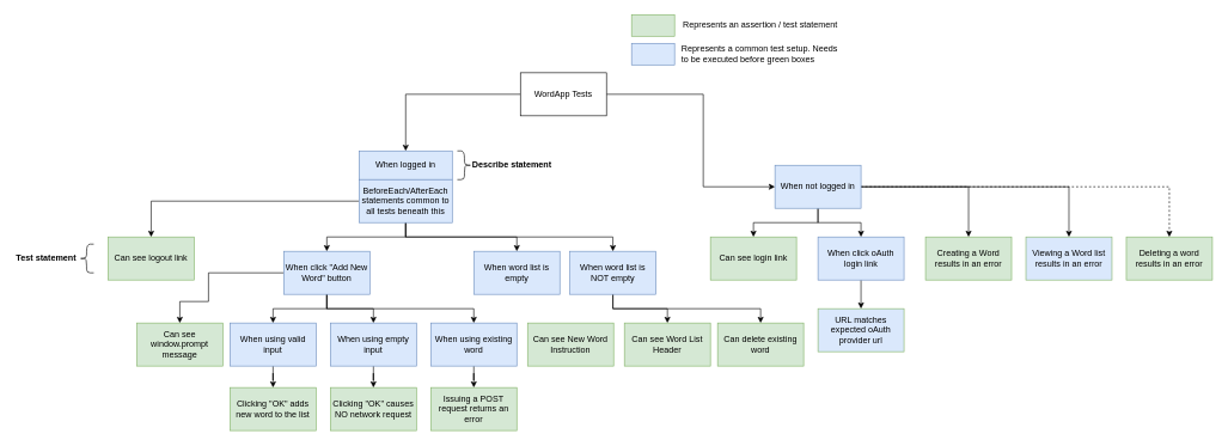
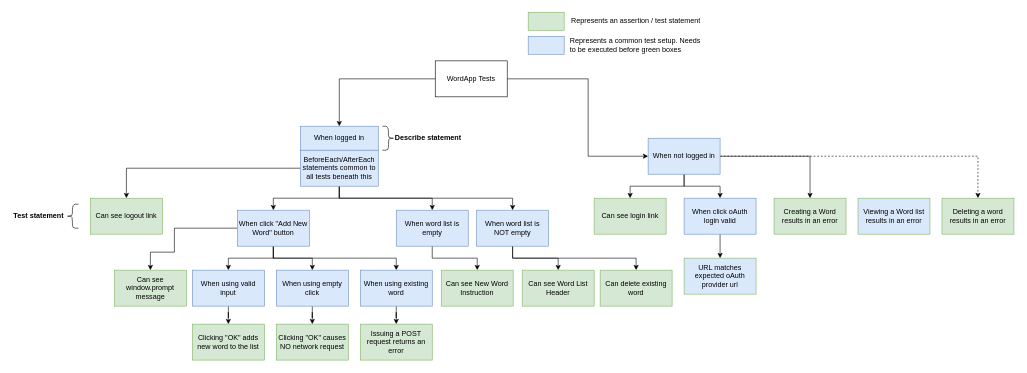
  <mxCell id="0" />
  <mxCell id="1" parent="0" />
  <mxCell id="2" value="" style="edgeStyle=orthogonalEdgeStyle;rounded=0;orthogonalLoop=1;jettySize=auto;html=1;" parent="1" source="4" target="8" edge="1"><mxGeometry relative="1" as="geometry" /></mxCell>
  <mxCell id="3" value="" style="edgeStyle=orthogonalEdgeStyle;rounded=0;orthogonalLoop=1;jettySize=auto;html=1;exitX=1;exitY=0.5;exitDx=0;exitDy=0;" parent="1" source="4" target="14" edge="1"><mxGeometry relative="1" as="geometry"><Array as="points"><mxPoint x="980" y="131" /></Array></mxGeometry></mxCell>
  <mxCell id="4" value="WordApp Tests" style="rounded=0;whiteSpace=wrap;html=1;" parent="1" vertex="1"><mxGeometry x="725" y="101" width="120" height="60" as="geometry" /></mxCell>
  <mxCell id="5" value="" style="edgeStyle=orthogonalEdgeStyle;rounded=0;orthogonalLoop=1;jettySize=auto;html=1;exitX=0.5;exitY=1;exitDx=0;exitDy=0;" parent="1" source="42" target="17" edge="1"><mxGeometry relative="1" as="geometry"><mxPoint x="410" y="400" as="sourcePoint" /></mxGeometry></mxCell>
  <mxCell id="6" value="" style="edgeStyle=orthogonalEdgeStyle;rounded=0;orthogonalLoop=1;jettySize=auto;html=1;exitX=0.5;exitY=1;exitDx=0;exitDy=0;entryX=0.5;entryY=0;entryDx=0;entryDy=0;" parent="1" source="42" target="51" edge="1"><mxGeometry relative="1" as="geometry"><mxPoint x="440" y="400" as="sourcePoint" /><mxPoint x="530" y="450" as="targetPoint" /><Array as="points"><mxPoint x="455" y="430" /><mxPoint x="520" y="430" /></Array></mxGeometry></mxCell>
  <mxCell id="7" style="edgeStyle=orthogonalEdgeStyle;rounded=0;orthogonalLoop=1;jettySize=auto;html=1;exitX=0;exitY=0.5;exitDx=0;exitDy=0;" parent="1" source="38" target="24" edge="1"><mxGeometry relative="1" as="geometry" /></mxCell>
  <mxCell id="8" value="When logged in" style="whiteSpace=wrap;html=1;rounded=0;fillColor=#dae8fc;strokeColor=#6c8ebf;" parent="1" vertex="1"><mxGeometry x="500" y="210" width="130" height="40" as="geometry" /></mxCell>
  <mxCell id="9" value="" style="edgeStyle=orthogonalEdgeStyle;rounded=0;orthogonalLoop=1;jettySize=auto;html=1;" parent="1" source="14" target="20" edge="1"><mxGeometry relative="1" as="geometry" /></mxCell>
  <mxCell id="10" value="" style="edgeStyle=orthogonalEdgeStyle;rounded=0;orthogonalLoop=1;jettySize=auto;html=1;" parent="1" source="14" target="22" edge="1"><mxGeometry relative="1" as="geometry" /></mxCell>
  <mxCell id="11" value="" style="edgeStyle=orthogonalEdgeStyle;rounded=0;orthogonalLoop=1;jettySize=auto;html=1;" parent="1" source="14" target="25" edge="1"><mxGeometry relative="1" as="geometry" /></mxCell>
- <mxCell id="12" style="edgeStyle=orthogonalEdgeStyle;rounded=0;orthogonalLoop=1;jettySize=auto;html=1;entryX=0.5;entryY=0;entryDx=0;entryDy=0;" parent="1" source="14" target="26" edge="1"><mxGeometry relative="1" as="geometry" /></mxCell>
  <mxCell id="13" style="edgeStyle=orthogonalEdgeStyle;rounded=0;orthogonalLoop=1;jettySize=auto;html=1;dashed=1;" parent="1" source="14" target="27" edge="1"><mxGeometry relative="1" as="geometry" /></mxCell>
  <mxCell id="14" value="When not logged in" style="whiteSpace=wrap;html=1;rounded=0;fillColor=#dae8fc;strokeColor=#6c8ebf;" parent="1" vertex="1"><mxGeometry x="1080" y="230" width="120" height="60" as="geometry" /></mxCell>
  <mxCell id="15" value="Can see window.prompt message" style="whiteSpace=wrap;html=1;rounded=0;fillColor=#d5e8d4;strokeColor=#82b366;" parent="1" vertex="1"><mxGeometry x="190" y="450" width="120" height="60" as="geometry" /></mxCell>
  <mxCell id="16" value="" style="edgeStyle=orthogonalEdgeStyle;rounded=0;orthogonalLoop=1;jettySize=auto;html=1;" parent="1" source="17" target="18" edge="1"><mxGeometry relative="1" as="geometry" /></mxCell>
  <mxCell id="17" value="When using valid input" style="whiteSpace=wrap;html=1;rounded=0;fillColor=#dae8fc;strokeColor=#6c8ebf;" parent="1" vertex="1"><mxGeometry x="320" y="450" width="120" height="60" as="geometry" /></mxCell>
  <mxCell id="18" value="Clicking &quot;OK&quot; adds new word to the list" style="whiteSpace=wrap;html=1;rounded=0;fillColor=#d5e8d4;strokeColor=#82b366;" parent="1" vertex="1"><mxGeometry x="320" y="540" width="120" height="60" as="geometry" /></mxCell>
  <mxCell id="19" value="Clicking &quot;OK&quot; causes NO network request" style="whiteSpace=wrap;html=1;rounded=0;fillColor=#d5e8d4;strokeColor=#82b366;" parent="1" vertex="1"><mxGeometry x="460" y="540" width="120" height="60" as="geometry" /></mxCell>
  <mxCell id="20" value="Can see login link" style="whiteSpace=wrap;html=1;rounded=0;fillColor=#d5e8d4;strokeColor=#82b366;" parent="1" vertex="1"><mxGeometry x="990" y="330" width="120" height="60" as="geometry" /></mxCell>
  <mxCell id="21" value="" style="edgeStyle=orthogonalEdgeStyle;rounded=0;orthogonalLoop=1;jettySize=auto;html=1;" parent="1" source="22" target="23" edge="1"><mxGeometry relative="1" as="geometry" /></mxCell>
- <mxCell id="22" value="When click oAuth login link" style="whiteSpace=wrap;html=1;rounded=0;fillColor=#dae8fc;strokeColor=#6c8ebf;" parent="1" vertex="1"><mxGeometry x="1140" y="330" width="120" height="60" as="geometry" /></mxCell>
+ <mxCell id="22" value="When click oAuth login valid" style="whiteSpace=wrap;html=1;rounded=0;fillColor=#dae8fc;strokeColor=#6c8ebf;" parent="1" vertex="1"><mxGeometry x="1140" y="330" width="120" height="60" as="geometry" /></mxCell>
  <mxCell id="23" value="URL matches expected oAuth provider url" style="whiteSpace=wrap;html=1;rounded=0;fillColor=#dae8fc;strokeColor=#82b366;" parent="1" vertex="1"><mxGeometry x="1140" y="430" width="120" height="60" as="geometry" /></mxCell>
  <mxCell id="24" value="Can see logout link" style="whiteSpace=wrap;html=1;rounded=0;fillColor=#d5e8d4;strokeColor=#82b366;" parent="1" vertex="1"><mxGeometry x="150" y="330" width="120" height="60" as="geometry" /></mxCell>
  <mxCell id="25" value="Creating a Word results in an error" style="whiteSpace=wrap;html=1;rounded=0;fillColor=#d5e8d4;strokeColor=#82b366;" parent="1" vertex="1"><mxGeometry x="1290" y="330" width="120" height="60" as="geometry" /></mxCell>
  <mxCell id="26" value="Viewing a Word list results in an error" style="whiteSpace=wrap;html=1;rounded=0;fillColor=#dae8fc;strokeColor=#82b366;" parent="1" vertex="1"><mxGeometry x="1430" y="330" width="120" height="60" as="geometry" /></mxCell>
  <mxCell id="27" value="Deleting a word results in an error" style="whiteSpace=wrap;html=1;rounded=0;fillColor=#d5e8d4;strokeColor=#82b366;" parent="1" vertex="1"><mxGeometry x="1570" y="330" width="120" height="60" as="geometry" /></mxCell>
  <mxCell id="28" value="" style="rounded=0;whiteSpace=wrap;html=1;fillColor=#d5e8d4;strokeColor=#82b366;" parent="1" vertex="1"><mxGeometry x="880" width="60" height="30" as="geometry" y="20" /></mxCell>
  <mxCell id="29" value="" style="rounded=0;whiteSpace=wrap;html=1;fillColor=#dae8fc;strokeColor=#6c8ebf;" parent="1" vertex="1"><mxGeometry x="880" y="60" width="60" height="30" as="geometry" /></mxCell>
  <mxCell id="30" value="Represents a common test setup. Needs to be executed before green boxes" style="text;html=1;strokeColor=none;fillColor=none;align=left;verticalAlign=middle;whiteSpace=wrap;rounded=0;" parent="1" vertex="1"><mxGeometry x="948" y="65" width="230" height="20" as="geometry" /></mxCell>
  <mxCell id="31" value="Represents an assertion / test statement" style="text;html=1;strokeColor=none;fillColor=none;align=left;verticalAlign=middle;whiteSpace=wrap;rounded=0;" parent="1" vertex="1"><mxGeometry x="950" y="25" width="230" height="20" as="geometry" /></mxCell>
  <mxCell id="32" value="" style="shape=curlyBracket;whiteSpace=wrap;html=1;rounded=1;align=left;" parent="1" vertex="1"><mxGeometry x="110" y="340" width="20" height="40" as="geometry" /></mxCell>
  <mxCell id="33" value="Test statement" style="text;html=1;strokeColor=none;fillColor=none;align=left;verticalAlign=middle;whiteSpace=wrap;rounded=0;fontStyle=1" parent="1" vertex="1"><mxGeometry x="20" y="350" width="90" height="20" as="geometry" /></mxCell>
  <mxCell id="34" value="Describe statement" style="text;html=1;strokeColor=none;fillColor=none;align=left;verticalAlign=middle;whiteSpace=wrap;rounded=0;fontStyle=1" parent="1" vertex="1"><mxGeometry x="656" y="220" width="114" height="20" as="geometry" /></mxCell>
  <mxCell id="35" style="edgeStyle=orthogonalEdgeStyle;rounded=0;orthogonalLoop=1;jettySize=auto;html=1;entryX=0.5;entryY=0;entryDx=0;entryDy=0;" parent="1" source="38" target="42" edge="1"><mxGeometry relative="1" as="geometry"><Array as="points"><mxPoint x="565" y="330" /><mxPoint x="455" y="330" /></Array></mxGeometry></mxCell>
  <mxCell id="36" style="edgeStyle=orthogonalEdgeStyle;rounded=0;orthogonalLoop=1;jettySize=auto;html=1;exitX=0.5;exitY=1;exitDx=0;exitDy=0;entryX=0.5;entryY=0;entryDx=0;entryDy=0;" parent="1" source="38" target="44" edge="1"><mxGeometry relative="1" as="geometry"><Array as="points"><mxPoint x="565" y="330" /><mxPoint x="720" y="330" /></Array></mxGeometry></mxCell>
  <mxCell id="37" style="edgeStyle=orthogonalEdgeStyle;rounded=0;orthogonalLoop=1;jettySize=auto;html=1;entryX=0.5;entryY=0;entryDx=0;entryDy=0;exitX=0.5;exitY=1;exitDx=0;exitDy=0;" parent="1" source="38" target="47" edge="1"><mxGeometry relative="1" as="geometry"><mxPoint x="640" y="290" as="sourcePoint" /></mxGeometry></mxCell>
  <mxCell id="38" value="BeforeEach/AfterEach statements common to all tests beneath this" style="whiteSpace=wrap;html=1;rounded=0;fillColor=#dae8fc;strokeColor=#6c8ebf;" parent="1" vertex="1"><mxGeometry x="500" y="250" width="130" height="60" as="geometry" /></mxCell>
  <mxCell id="39" value="" style="shape=curlyBracket;whiteSpace=wrap;html=1;rounded=1;flipH=1;align=left;" parent="1" vertex="1"><mxGeometry x="637" y="210" width="20" height="40" as="geometry" /></mxCell>
  <mxCell id="40" style="edgeStyle=orthogonalEdgeStyle;rounded=0;orthogonalLoop=1;jettySize=auto;html=1;entryX=0.5;entryY=0;entryDx=0;entryDy=0;exitX=0;exitY=0.5;exitDx=0;exitDy=0;" parent="1" source="42" target="15" edge="1"><mxGeometry relative="1" as="geometry"><mxPoint x="290" y="440" as="targetPoint" /><Array as="points"><mxPoint x="290" y="380" /><mxPoint x="290" y="420" /><mxPoint x="250" y="420" /></Array></mxGeometry></mxCell>
  <mxCell id="41" style="edgeStyle=orthogonalEdgeStyle;rounded=0;orthogonalLoop=1;jettySize=auto;html=1;entryX=0.5;entryY=0;entryDx=0;entryDy=0;" parent="1" source="42" target="53" edge="1"><mxGeometry relative="1" as="geometry"><Array as="points"><mxPoint x="455" y="430" /><mxPoint x="660" y="430" /></Array></mxGeometry></mxCell>
  <mxCell id="42" value="When click &quot;Add New Word&quot; button" style="whiteSpace=wrap;html=1;rounded=0;fillColor=#dae8fc;strokeColor=#6c8ebf;" parent="1" vertex="1"><mxGeometry x="395" y="350" width="120" height="60" as="geometry" /></mxCell>
+ <mxCell id="43" style="edgeStyle=orthogonalEdgeStyle;rounded=0;orthogonalLoop=1;jettySize=auto;html=1;entryX=0.5;entryY=0;entryDx=0;entryDy=0;" parent="1" source="44" target="48" edge="1"><mxGeometry relative="1" as="geometry" /></mxCell>
  <mxCell id="44" value="When word list is empty" style="whiteSpace=wrap;html=1;rounded=0;fillColor=#dae8fc;strokeColor=#6c8ebf;" parent="1" vertex="1"><mxGeometry x="660" y="350" width="120" height="60" as="geometry" /></mxCell>
  <mxCell id="45" style="edgeStyle=orthogonalEdgeStyle;rounded=0;orthogonalLoop=1;jettySize=auto;html=1;entryX=0.5;entryY=0;entryDx=0;entryDy=0;" parent="1" source="47" target="49" edge="1"><mxGeometry relative="1" as="geometry" /></mxCell>
  <mxCell id="46" style="edgeStyle=orthogonalEdgeStyle;rounded=0;orthogonalLoop=1;jettySize=auto;html=1;" edge="1" parent="1" source="47" target="55"><mxGeometry relative="1" as="geometry"><Array as="points"><mxPoint x="854" y="430" /><mxPoint x="1060" y="430" /></Array></mxGeometry></mxCell>
  <mxCell id="47" value="When word list is NOT empty" style="whiteSpace=wrap;html=1;rounded=0;fillColor=#dae8fc;strokeColor=#6c8ebf;" parent="1" vertex="1"><mxGeometry x="794" y="350" width="120" height="60" as="geometry" /></mxCell>
  <mxCell id="48" value="Can see New Word Instruction" style="whiteSpace=wrap;html=1;rounded=0;fillColor=#d5e8d4;strokeColor=#82b366;" parent="1" vertex="1"><mxGeometry x="735" y="450" width="120" height="60" as="geometry" /></mxCell>
  <mxCell id="49" value="Can see Word List Header" style="whiteSpace=wrap;html=1;rounded=0;fillColor=#d5e8d4;strokeColor=#82b366;" parent="1" vertex="1"><mxGeometry x="870" y="450" width="120" height="60" as="geometry" /></mxCell>
  <mxCell id="50" style="edgeStyle=orthogonalEdgeStyle;rounded=0;orthogonalLoop=1;jettySize=auto;html=1;entryX=0.5;entryY=0;entryDx=0;entryDy=0;" parent="1" source="51" target="19" edge="1"><mxGeometry relative="1" as="geometry" /></mxCell>
- <mxCell id="51" value="When using empty input" style="whiteSpace=wrap;html=1;rounded=0;fillColor=#dae8fc;strokeColor=#6c8ebf;" parent="1" vertex="1"><mxGeometry x="460" y="450" width="120" height="60" as="geometry" /></mxCell>
+ <mxCell id="51" value="When using empty click" style="whiteSpace=wrap;html=1;rounded=0;fillColor=#dae8fc;strokeColor=#6c8ebf;" parent="1" vertex="1"><mxGeometry x="460" y="450" width="120" height="60" as="geometry" /></mxCell>
  <mxCell id="52" style="edgeStyle=orthogonalEdgeStyle;rounded=0;orthogonalLoop=1;jettySize=auto;html=1;entryX=0.5;entryY=0;entryDx=0;entryDy=0;" parent="1" source="53" target="54" edge="1"><mxGeometry relative="1" as="geometry" /></mxCell>
  <mxCell id="53" value="When using existing word" style="whiteSpace=wrap;html=1;rounded=0;fillColor=#dae8fc;strokeColor=#6c8ebf;" parent="1" vertex="1"><mxGeometry x="600" y="450" width="120" height="60" as="geometry" /></mxCell>
  <mxCell id="54" value="Issuing a POST request returns an error" style="whiteSpace=wrap;html=1;rounded=0;fillColor=#d5e8d4;strokeColor=#82b366;" parent="1" vertex="1"><mxGeometry x="600" y="540" width="120" height="60" as="geometry" /></mxCell>
  <mxCell id="55" value="Can delete existing word" style="whiteSpace=wrap;html=1;rounded=0;fillColor=#d5e8d4;strokeColor=#82b366;" vertex="1" parent="1"><mxGeometry x="1000" y="450" width="120" height="60" as="geometry" /></mxCell>
